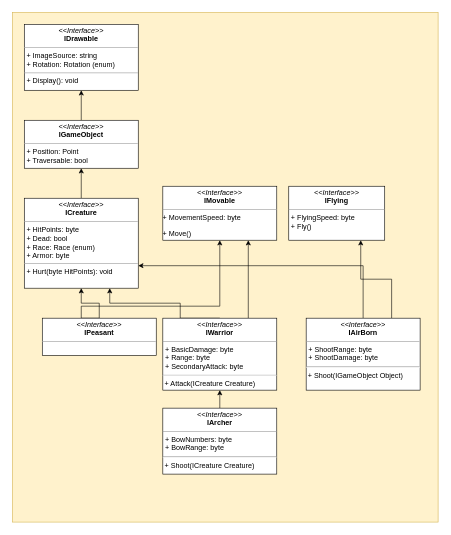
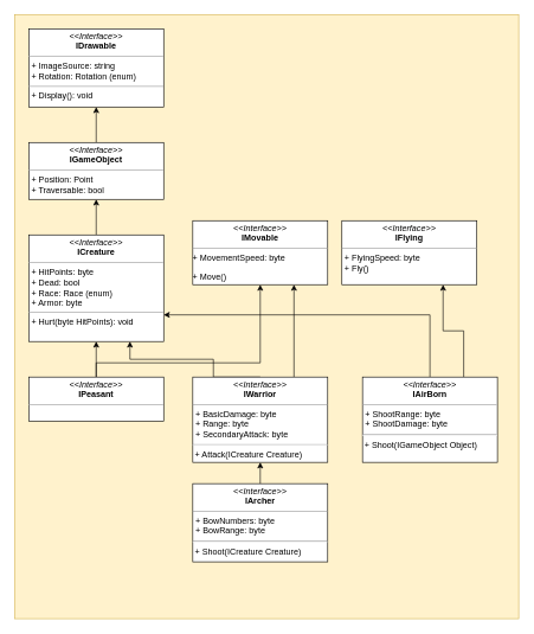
  <mxCell id="0" />
  <mxCell id="1" parent="0" />
  <mxCell id="2" value="" style="rounded=0;whiteSpace=wrap;html=1;fillColor=#fff2cc;strokeColor=#d6b656;" vertex="1" parent="1"><mxGeometry x="20" y="20" width="710" height="850" as="geometry" /></mxCell>
  <mxCell id="3" value="&lt;p style=&quot;margin: 0px ; margin-top: 4px ; text-align: center&quot;&gt;&lt;i&gt;&amp;lt;&amp;lt;Interface&amp;gt;&amp;gt;&lt;/i&gt;&lt;br&gt;&lt;b&gt;IDrawable&lt;/b&gt;&lt;/p&gt;&lt;hr size=&quot;1&quot;&gt;&lt;p style=&quot;margin: 0px ; margin-left: 4px&quot;&gt;+ ImageSource: string&lt;br&gt;+ Rotation: Rotation (enum)&lt;/p&gt;&lt;hr size=&quot;1&quot;&gt;&lt;p style=&quot;margin: 0px ; margin-left: 4px&quot;&gt;+ Display(): void&lt;/p&gt;" style="verticalAlign=top;align=left;overflow=fill;fontSize=12;fontFamily=Helvetica;html=1;" vertex="1" parent="1"><mxGeometry x="40" y="40" width="190" height="110" as="geometry" /></mxCell>
  <mxCell id="4" style="edgeStyle=orthogonalEdgeStyle;rounded=0;orthogonalLoop=1;jettySize=auto;html=1;exitX=0.5;exitY=0;exitDx=0;exitDy=0;entryX=0.5;entryY=1;entryDx=0;entryDy=0;" edge="1" parent="1" source="5" target="3"><mxGeometry relative="1" as="geometry" /></mxCell>
  <mxCell id="5" value="&lt;p style=&quot;margin: 0px ; margin-top: 4px ; text-align: center&quot;&gt;&lt;i&gt;&amp;lt;&amp;lt;Interface&amp;gt;&amp;gt;&lt;/i&gt;&lt;br&gt;&lt;b&gt;IGameObject&lt;/b&gt;&lt;/p&gt;&lt;hr size=&quot;1&quot;&gt;&lt;p style=&quot;margin: 0px ; margin-left: 4px&quot;&gt;+ Position: Point&lt;br&gt;+ Traversable: bool&lt;/p&gt;" style="verticalAlign=top;align=left;overflow=fill;fontSize=12;fontFamily=Helvetica;html=1;" vertex="1" parent="1"><mxGeometry x="40" y="200" width="190" height="80" as="geometry" /></mxCell>
  <mxCell id="6" style="edgeStyle=orthogonalEdgeStyle;rounded=0;orthogonalLoop=1;jettySize=auto;html=1;exitX=0.5;exitY=0;exitDx=0;exitDy=0;entryX=0.5;entryY=1;entryDx=0;entryDy=0;" edge="1" parent="1" source="7" target="5"><mxGeometry relative="1" as="geometry" /></mxCell>
  <mxCell id="7" value="&lt;p style=&quot;margin: 0px ; margin-top: 4px ; text-align: center&quot;&gt;&lt;i&gt;&amp;lt;&amp;lt;Interface&amp;gt;&amp;gt;&lt;/i&gt;&lt;br&gt;&lt;b&gt;ICreature&lt;/b&gt;&lt;/p&gt;&lt;hr size=&quot;1&quot;&gt;&lt;p style=&quot;margin: 0px ; margin-left: 4px&quot;&gt;+ HitPoints: byte&lt;br&gt;+ Dead: bool&lt;/p&gt;&lt;p style=&quot;margin: 0px ; margin-left: 4px&quot;&gt;+ Race: Race (enum)&lt;/p&gt;&lt;p style=&quot;margin: 0px ; margin-left: 4px&quot;&gt;+ Armor: byte&lt;/p&gt;&lt;hr size=&quot;1&quot;&gt;&lt;p style=&quot;margin: 0px ; margin-left: 4px&quot;&gt;+ Hurt(byte HitPoints): void&lt;/p&gt;" style="verticalAlign=top;align=left;overflow=fill;fontSize=12;fontFamily=Helvetica;html=1;" vertex="1" parent="1"><mxGeometry x="40" y="330" width="190" height="150" as="geometry" /></mxCell>
  <mxCell id="8" value="&lt;p style=&quot;margin: 0px ; margin-top: 4px ; text-align: center&quot;&gt;&lt;i&gt;&amp;lt;&amp;lt;Interface&amp;gt;&amp;gt;&lt;/i&gt;&lt;br&gt;&lt;b&gt;IMovable&lt;/b&gt;&lt;/p&gt;&lt;hr size=&quot;1&quot;&gt;&lt;p style=&quot;margin: 0px ; margin-left: 4px&quot;&gt;&lt;/p&gt;+ MovementSpeed: byte&lt;p&gt;+ Move()&lt;/p&gt;" style="verticalAlign=top;align=left;overflow=fill;fontSize=12;fontFamily=Helvetica;html=1;" vertex="1" parent="1"><mxGeometry x="271" y="310" width="190" height="90" as="geometry" /></mxCell>
- <mxCell id="9" value="&lt;p style=&quot;margin: 0px ; margin-top: 4px ; text-align: center&quot;&gt;&lt;i&gt;&amp;lt;&amp;lt;Interface&amp;gt;&amp;gt;&lt;/i&gt;&lt;br&gt;&lt;b&gt;IFlying&lt;/b&gt;&lt;/p&gt;&lt;hr size=&quot;1&quot;&gt;&lt;p style=&quot;margin: 0px ; margin-left: 4px&quot;&gt;+ FlyingSpeed: byte&lt;/p&gt;&lt;p style=&quot;margin: 0px ; margin-left: 4px&quot;&gt;+ Fly()&lt;/p&gt;" style="verticalAlign=top;align=left;overflow=fill;fontSize=12;fontFamily=Helvetica;html=1;" vertex="1" parent="1"><mxGeometry x="481" y="310" width="160" height="90" as="geometry" /></mxCell>
+ <mxCell id="9" value="&lt;p style=&quot;margin: 0px ; margin-top: 4px ; text-align: center&quot;&gt;&lt;i&gt;&amp;lt;&amp;lt;Interface&amp;gt;&amp;gt;&lt;/i&gt;&lt;br&gt;&lt;b&gt;IFlying&lt;/b&gt;&lt;/p&gt;&lt;hr size=&quot;1&quot;&gt;&lt;p style=&quot;margin: 0px ; margin-left: 4px&quot;&gt;+ FlyingSpeed: byte&lt;/p&gt;&lt;p style=&quot;margin: 0px ; margin-left: 4px&quot;&gt;+ Fly()&lt;/p&gt;" style="verticalAlign=top;align=left;overflow=fill;fontSize=12;fontFamily=Helvetica;html=1;" vertex="1" parent="1"><mxGeometry x="481" y="310" width="190" height="90" as="geometry" /></mxCell>
  <mxCell id="10" style="edgeStyle=orthogonalEdgeStyle;rounded=0;orthogonalLoop=1;jettySize=auto;html=1;exitX=0.5;exitY=0;exitDx=0;exitDy=0;entryX=0.5;entryY=1;entryDx=0;entryDy=0;" edge="1" parent="1" source="12" target="7"><mxGeometry relative="1" as="geometry" /></mxCell>
  <mxCell id="11" style="edgeStyle=orthogonalEdgeStyle;rounded=0;orthogonalLoop=1;jettySize=auto;html=1;exitX=0.5;exitY=0;exitDx=0;exitDy=0;entryX=0.5;entryY=1;entryDx=0;entryDy=0;" edge="1" parent="1" source="12" target="8"><mxGeometry relative="1" as="geometry"><Array as="points"><mxPoint x="135" y="510" /><mxPoint x="366" y="510" /></Array></mxGeometry></mxCell>
- <mxCell id="12" value="&lt;p style=&quot;margin: 0px ; margin-top: 4px ; text-align: center&quot;&gt;&lt;i&gt;&amp;lt;&amp;lt;Interface&amp;gt;&amp;gt;&lt;/i&gt;&lt;br&gt;&lt;b&gt;IPeasant&lt;/b&gt;&lt;/p&gt;&lt;hr size=&quot;1&quot;&gt;&lt;p style=&quot;margin: 0px ; margin-left: 4px&quot;&gt;&lt;br&gt;&lt;/p&gt;" style="verticalAlign=top;align=left;overflow=fill;fontSize=12;fontFamily=Helvetica;html=1;" vertex="1" parent="1"><mxGeometry x="70" y="530" width="190" height="62" as="geometry" /></mxCell>
+ <mxCell id="12" value="&lt;p style=&quot;margin: 0px ; margin-top: 4px ; text-align: center&quot;&gt;&lt;i&gt;&amp;lt;&amp;lt;Interface&amp;gt;&amp;gt;&lt;/i&gt;&lt;br&gt;&lt;b&gt;IPeasant&lt;/b&gt;&lt;/p&gt;&lt;hr size=&quot;1&quot;&gt;&lt;p style=&quot;margin: 0px ; margin-left: 4px&quot;&gt;&lt;br&gt;&lt;/p&gt;" style="verticalAlign=top;align=left;overflow=fill;fontSize=12;fontFamily=Helvetica;html=1;" vertex="1" parent="1"><mxGeometry x="40" y="530" width="190" height="62" as="geometry" /></mxCell>
  <mxCell id="13" style="edgeStyle=orthogonalEdgeStyle;rounded=0;orthogonalLoop=1;jettySize=auto;html=1;exitX=0.5;exitY=0;exitDx=0;exitDy=0;entryX=0.75;entryY=1;entryDx=0;entryDy=0;" edge="1" parent="1" source="15" target="7"><mxGeometry relative="1" as="geometry"><Array as="points"><mxPoint x="300" y="530" /><mxPoint x="300" y="505" /><mxPoint x="183" y="505" /></Array></mxGeometry></mxCell>
  <mxCell id="14" style="edgeStyle=orthogonalEdgeStyle;rounded=0;orthogonalLoop=1;jettySize=auto;html=1;exitX=0.75;exitY=0;exitDx=0;exitDy=0;entryX=0.75;entryY=1;entryDx=0;entryDy=0;" edge="1" parent="1" source="15" target="8"><mxGeometry relative="1" as="geometry" /></mxCell>
  <mxCell id="15" value="&lt;p style=&quot;margin: 0px ; margin-top: 4px ; text-align: center&quot;&gt;&lt;i&gt;&amp;lt;&amp;lt;Interface&amp;gt;&amp;gt;&lt;/i&gt;&lt;br&gt;&lt;b&gt;IWarrior&lt;/b&gt;&lt;/p&gt;&lt;hr size=&quot;1&quot;&gt;&lt;p style=&quot;margin: 0px ; margin-left: 4px&quot;&gt;+ BasicDamage: byte&lt;/p&gt;&lt;p style=&quot;margin: 0px ; margin-left: 4px&quot;&gt;+ Range: byte&lt;/p&gt;&lt;p style=&quot;margin: 0px ; margin-left: 4px&quot;&gt;+ SecondaryAttack: byte&lt;/p&gt;&lt;hr&gt;&amp;nbsp;+ Attack(ICreature Creature)" style="verticalAlign=top;align=left;overflow=fill;fontSize=12;fontFamily=Helvetica;html=1;" vertex="1" parent="1"><mxGeometry x="271" y="530" width="190" height="120" as="geometry" /></mxCell>
  <mxCell id="16" style="edgeStyle=orthogonalEdgeStyle;rounded=0;orthogonalLoop=1;jettySize=auto;html=1;exitX=0.5;exitY=0;exitDx=0;exitDy=0;entryX=0.5;entryY=1;entryDx=0;entryDy=0;" edge="1" parent="1" source="17" target="15"><mxGeometry relative="1" as="geometry" /></mxCell>
  <mxCell id="17" value="&lt;p style=&quot;margin: 0px ; margin-top: 4px ; text-align: center&quot;&gt;&lt;i&gt;&amp;lt;&amp;lt;Interface&amp;gt;&amp;gt;&lt;/i&gt;&lt;br&gt;&lt;b&gt;IArcher&lt;/b&gt;&lt;/p&gt;&lt;hr size=&quot;1&quot;&gt;&lt;p style=&quot;margin: 0px ; margin-left: 4px&quot;&gt;+ BowNumbers: byte&lt;/p&gt;&lt;p style=&quot;margin: 0px ; margin-left: 4px&quot;&gt;+ BowRange: byte&lt;/p&gt;&lt;hr&gt;&amp;nbsp;+ Shoot(ICreature Creature)" style="verticalAlign=top;align=left;overflow=fill;fontSize=12;fontFamily=Helvetica;html=1;" vertex="1" parent="1"><mxGeometry x="271" y="680" width="190" height="110" as="geometry" /></mxCell>
  <mxCell id="18" style="edgeStyle=orthogonalEdgeStyle;rounded=0;orthogonalLoop=1;jettySize=auto;html=1;exitX=0.5;exitY=0;exitDx=0;exitDy=0;entryX=1;entryY=0.75;entryDx=0;entryDy=0;" edge="1" parent="1" source="20" target="7"><mxGeometry relative="1" as="geometry"><Array as="points"><mxPoint x="605" y="443" /></Array></mxGeometry></mxCell>
  <mxCell id="19" style="edgeStyle=orthogonalEdgeStyle;rounded=0;orthogonalLoop=1;jettySize=auto;html=1;exitX=0.75;exitY=0;exitDx=0;exitDy=0;entryX=0.75;entryY=1;entryDx=0;entryDy=0;" edge="1" parent="1" source="20" target="9"><mxGeometry relative="1" as="geometry" /></mxCell>
  <mxCell id="20" value="&lt;p style=&quot;margin: 0px ; margin-top: 4px ; text-align: center&quot;&gt;&lt;i&gt;&amp;lt;&amp;lt;Interface&amp;gt;&amp;gt;&lt;/i&gt;&lt;br&gt;&lt;b&gt;IAirBorn&lt;/b&gt;&lt;/p&gt;&lt;hr size=&quot;1&quot;&gt;&lt;p style=&quot;margin: 0px ; margin-left: 4px&quot;&gt;+ ShootRange: byte&lt;/p&gt;&lt;p style=&quot;margin: 0px ; margin-left: 4px&quot;&gt;+ ShootDamage: byte&lt;br&gt;&lt;/p&gt;&lt;hr&gt;&amp;nbsp;+ Shoot(IGameObject Object)" style="verticalAlign=top;align=left;overflow=fill;fontSize=12;fontFamily=Helvetica;html=1;" vertex="1" parent="1"><mxGeometry x="510" y="530" width="190" height="120" as="geometry" /></mxCell>
